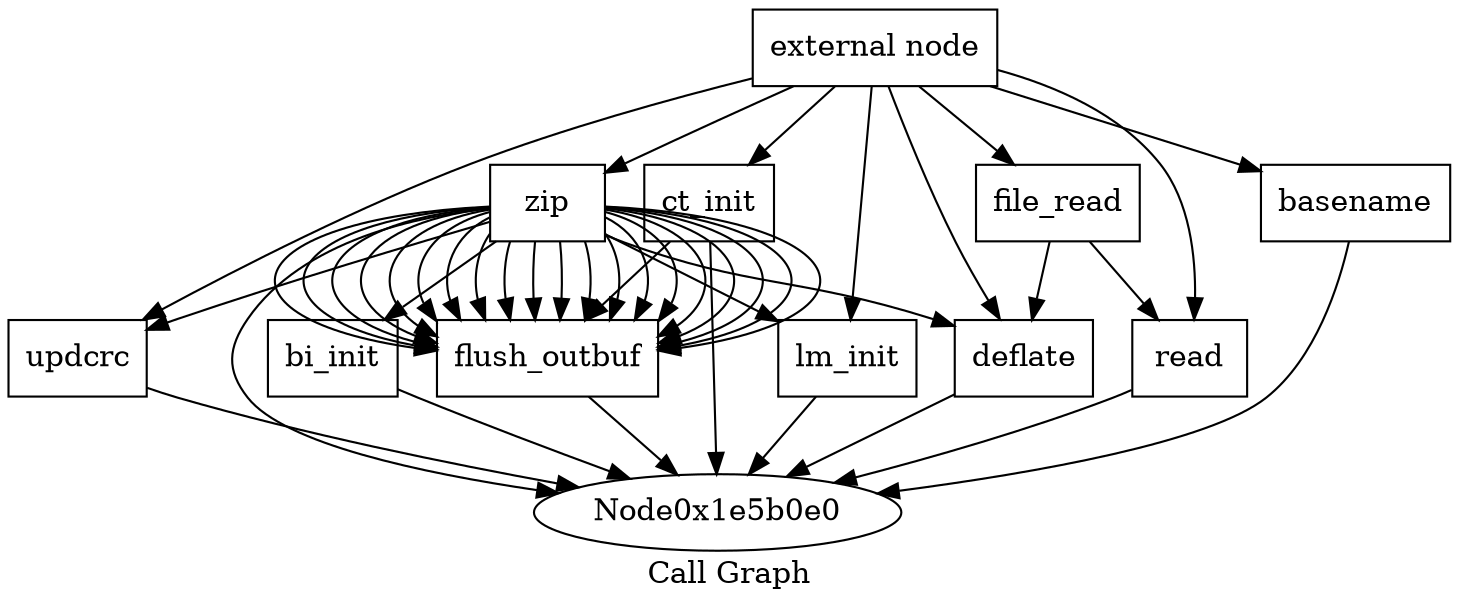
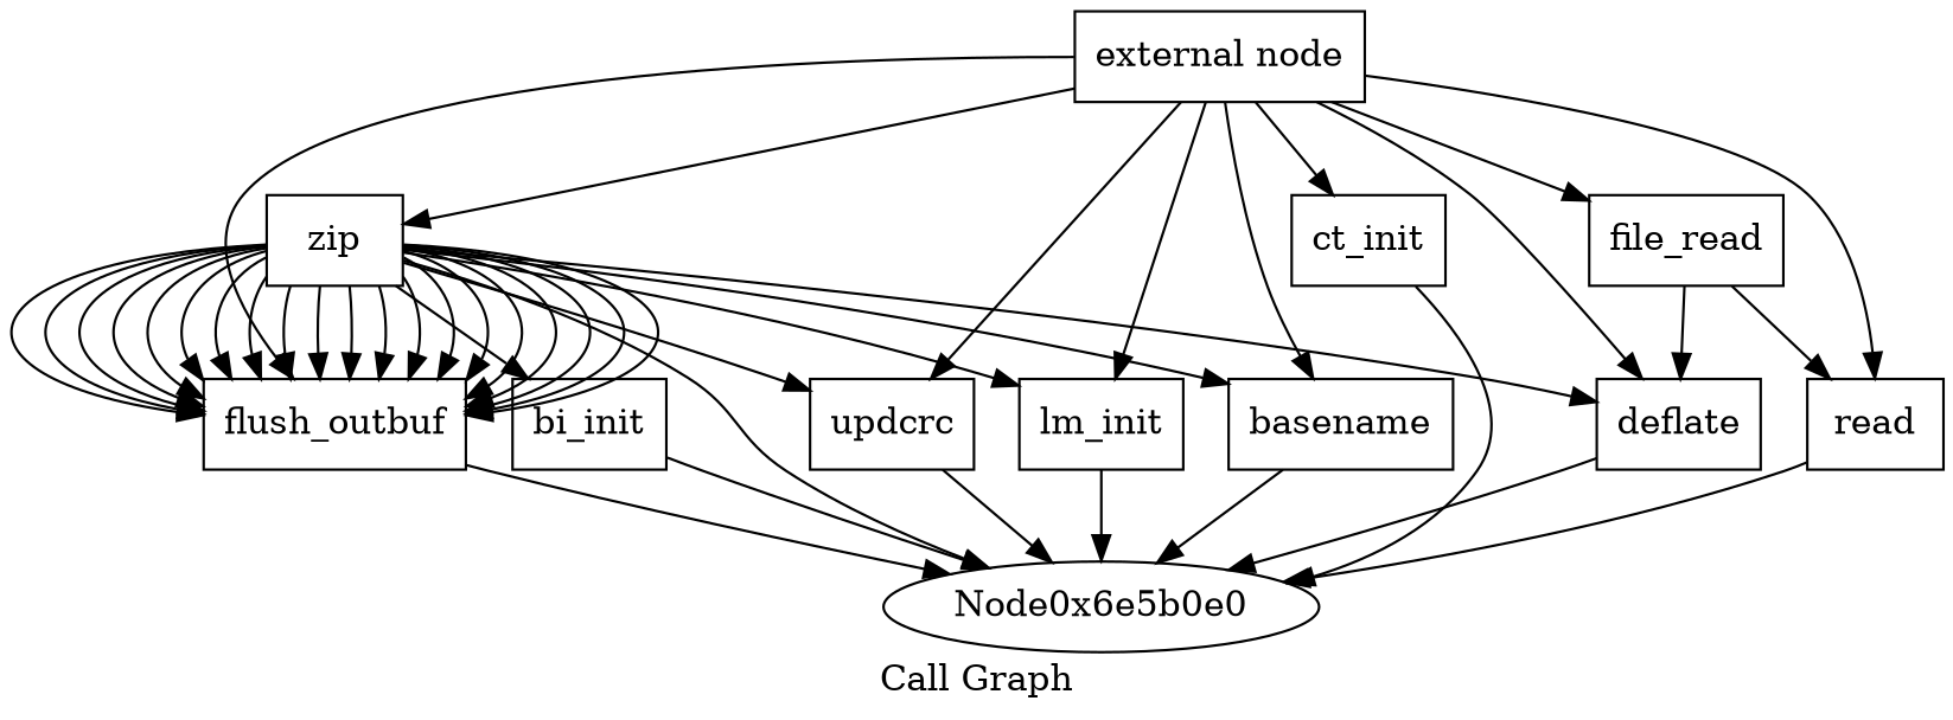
  digraph {
    label="Call Graph"
    node [shape=record]
    n1 [label="{external node}"]
    n2 [label="{zip}"]
    n3 [label="{flush_outbuf}"]
    n4 [label="{updcrc}"]
    n5 [label="{ct_init}"]
    n6 [label="{lm_init}"]
    n7 [label="{basename}"]
    n8 [label="{deflate}"]
    n9 [label="{file_read}"]
    n10 [label="{read}"]
    n11 [label="{bi_init}"]
-   Node0x1e5b0e0 [shape=""]
+   Node0x1e5b0e0 [label=Node0x6e5b0e0 shape=""]
    n1 -> n2
-   n5 -> n3
+   n1 -> n3
    n1 -> n4
    n1 -> n5
    n1 -> n6
    n1 -> n7
    n1 -> n8
    n1 -> n9
    n1 -> n10
    n2 -> n3
    n2 -> n3
    n2 -> n3
    n2 -> n3
    n2 -> n3
    n2 -> n3
    n2 -> n3
    n2 -> n3
    n2 -> n3
    n2 -> n3
    n2 -> n3
    n2 -> n3
    n2 -> n3
    n2 -> n3
    n2 -> n3
    n2 -> n3
    n2 -> n3
    n2 -> n3
    n2 -> n3
    n2 -> n3
    n2 -> n4
    n2 -> n6
+   n2 -> n7
    n2 -> n8
    n2 -> n11
    n2 -> Node0x1e5b0e0
    n3 -> Node0x1e5b0e0
    n4 -> Node0x1e5b0e0
    n5 -> Node0x1e5b0e0
    n6 -> Node0x1e5b0e0
    n7 -> Node0x1e5b0e0
    n8 -> Node0x1e5b0e0
    n9 -> n8
    n9 -> n10
    n10 -> Node0x1e5b0e0
    n11 -> Node0x1e5b0e0
  }
